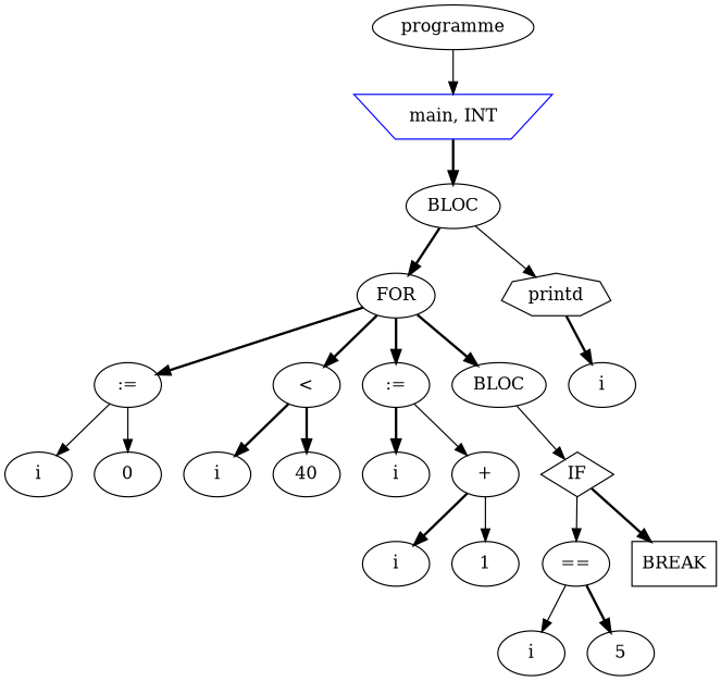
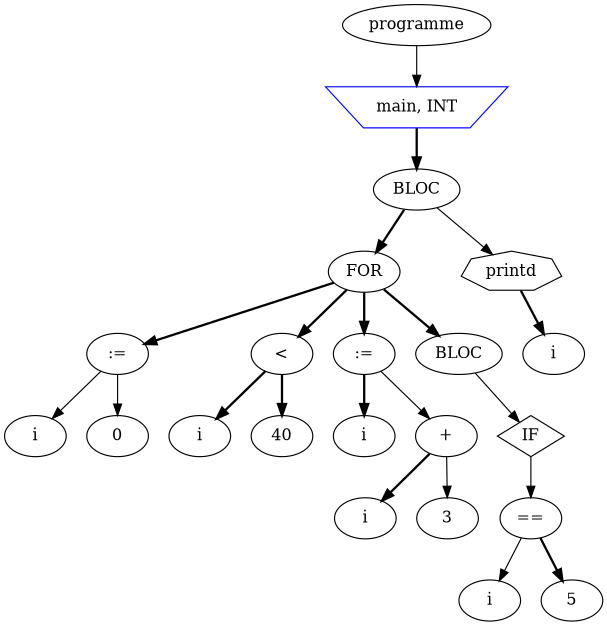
  digraph {
    edge [style=bold]
    n1 [label=programme]
    n2 [color=blue label="main, INT" shape=invtrapezium]
    n3 [label=BLOC]
    n4 [label=FOR]
    n5 [label=printd shape=septagon]
    n6 [label=":="]
    n7 [label="<"]
    n8 [label=":="]
    n9 [label=BLOC]
    n10 [label=i]
    n11 [label=i]
    n12 [label=0]
    n13 [label=i]
    n14 [label=40]
    n15 [label=i]
    n16 [label="+"]
    n17 [label=IF shape=diamond]
    n18 [label=i]
-   n19 [label=1]
+   n19 [label=3]
    n20 [label="=="]
-   n21 [label=BREAK shape=box]
    n22 [label=i]
    n23 [label=5]
    n1 -> n2 [style=solid]
    n2 -> n3
    n3 -> n4
    n3 -> n5 [style=solid]
    n4 -> n6
    n4 -> n7
    n4 -> n8
    n4 -> n9
    n5 -> n10
    n6 -> n11 [style=solid]
    n6 -> n12 [style=solid]
    n7 -> n13
    n7 -> n14
    n8 -> n15
    n8 -> n16 [style=solid]
    n9 -> n17 [style=solid]
    n16 -> n18
    n16 -> n19 [style=solid]
    n17 -> n20 [style=solid]
-   n17 -> n21
    n20 -> n22 [style=solid]
    n20 -> n23
  }
